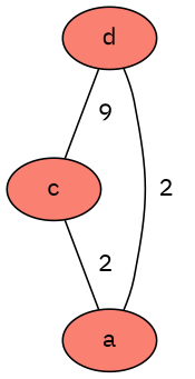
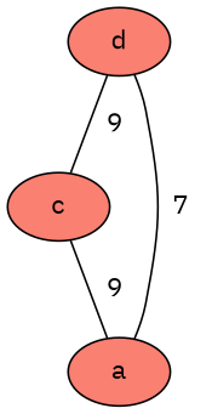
  graph {
    fontname="IBM Plex Mono"
    node [fillcolor=salmon fontname="IBM Plex Mono" style=filled]
    edge [fontname="IBM Plex Mono"]
    c
    a
    d
-   c -- a [label=" 2 "]
+   c -- a [label=" 9 "]
    d -- c [label=" 9 "]
-   d -- a [label=" 2 "]
+   d -- a [label=" 7 "]
  }
